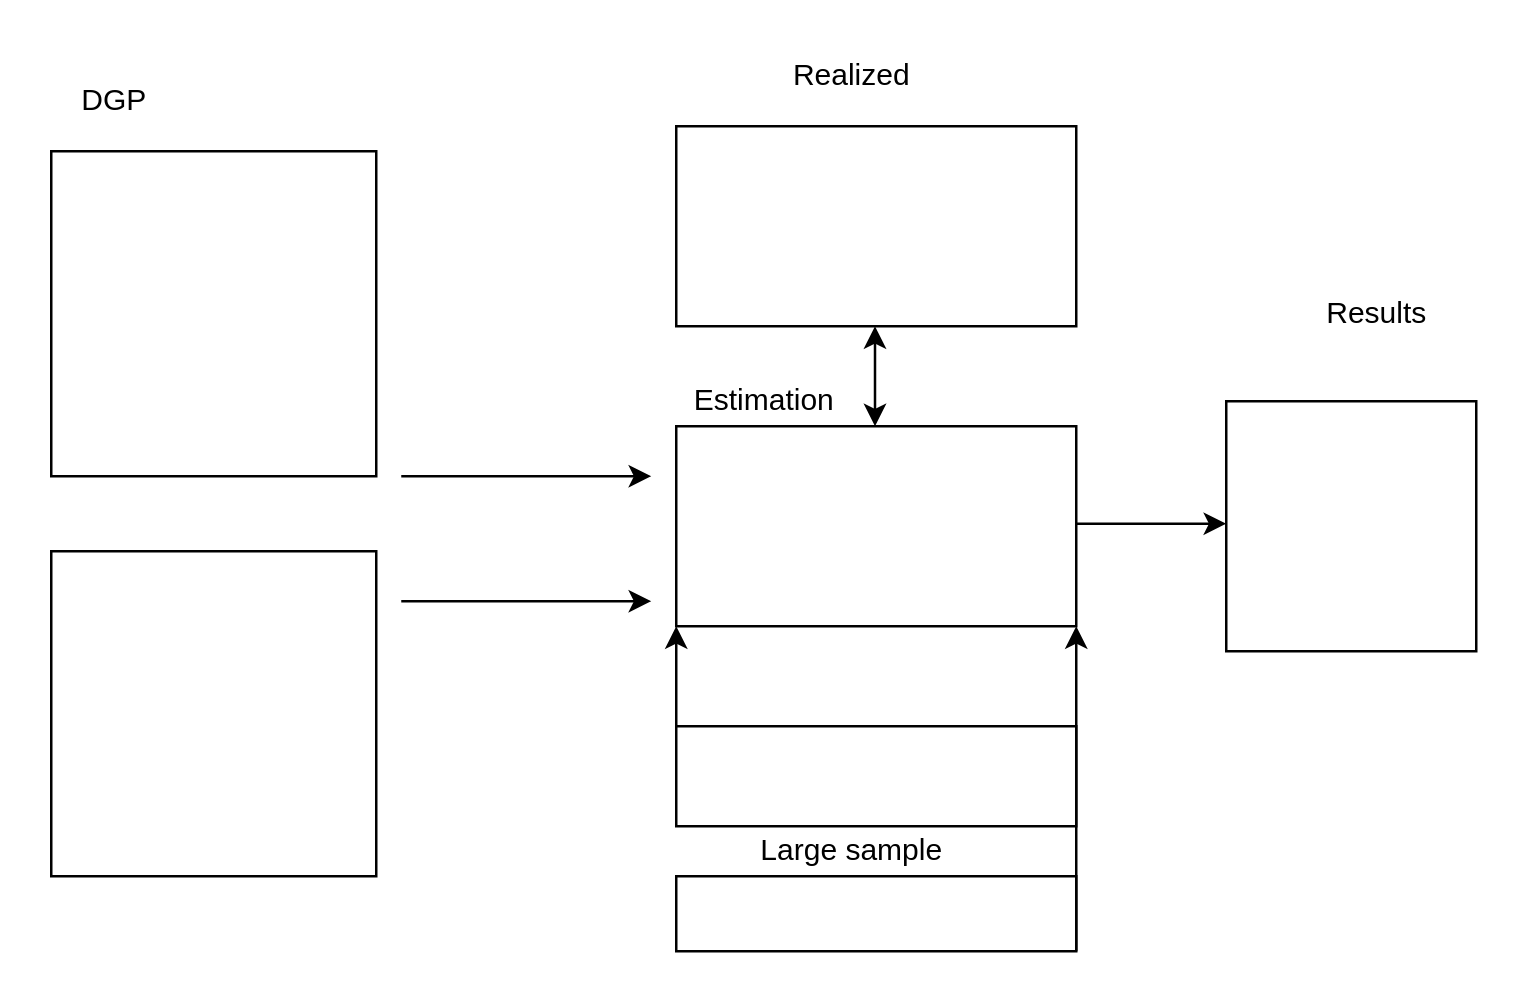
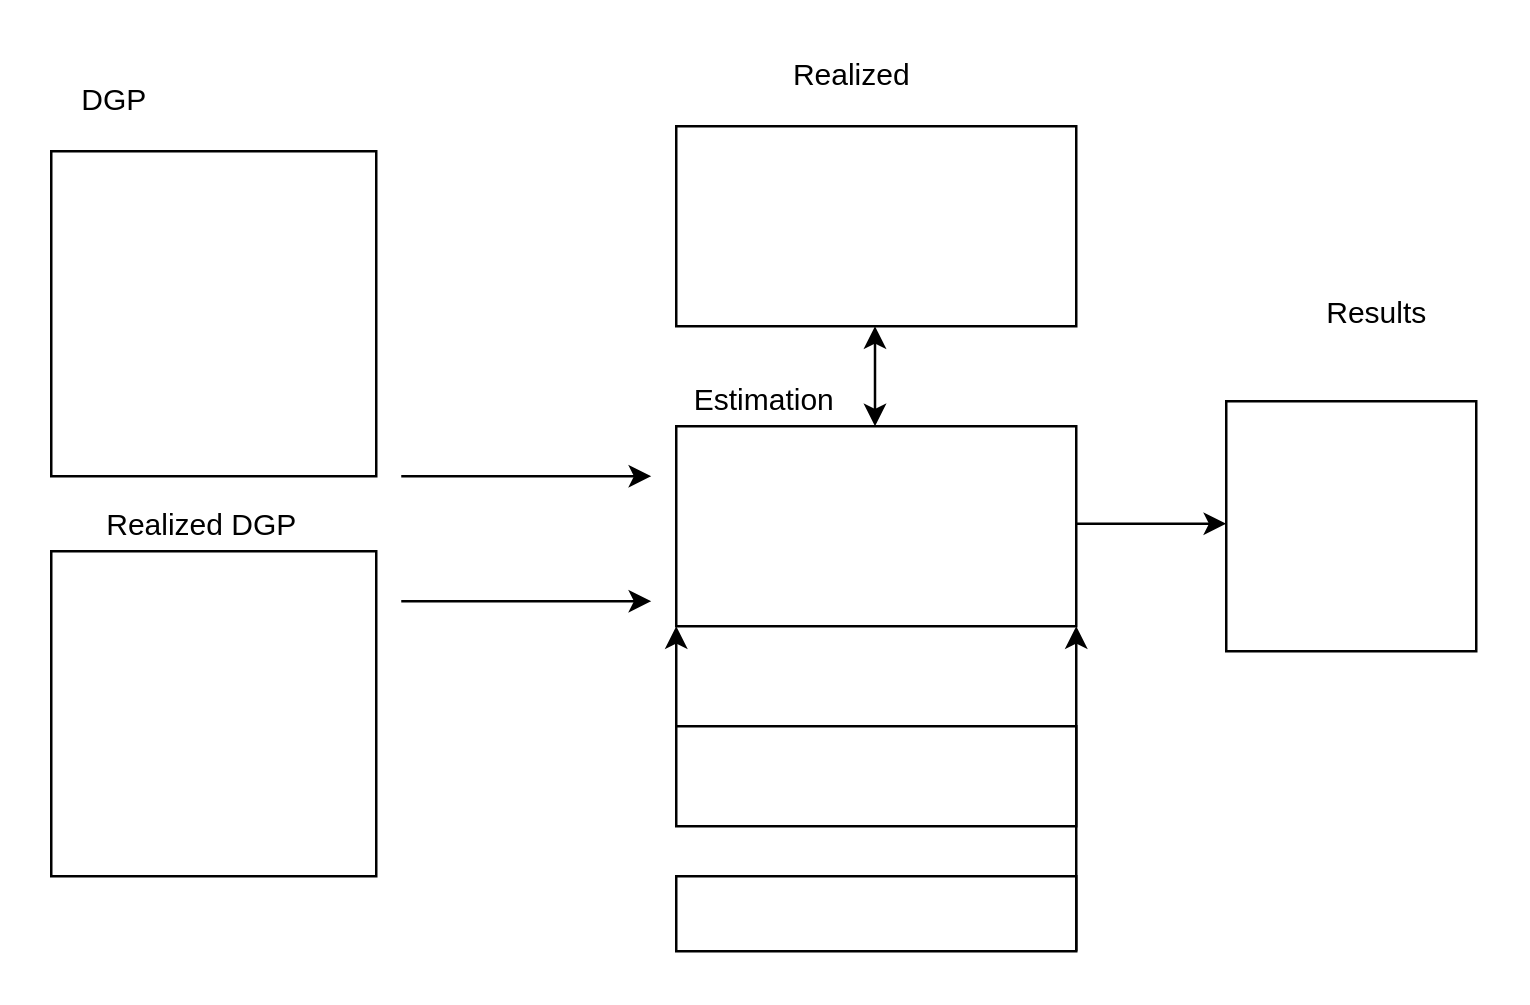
  <mxCell id="0" />
  <mxCell id="1" parent="0" />
  <mxCell id="2" value="" style="whiteSpace=wrap;html=1;aspect=fixed;" parent="1" vertex="1"><mxGeometry x="20" y="60" width="130" height="130" as="geometry" /></mxCell>
  <mxCell id="3" value="" style="rounded=0;whiteSpace=wrap;html=1;" parent="1" vertex="1"><mxGeometry x="270" y="170" width="160" height="80" as="geometry" /></mxCell>
  <mxCell id="4" value="" style="whiteSpace=wrap;html=1;aspect=fixed;" parent="1" vertex="1"><mxGeometry x="490" y="160" width="100" height="100" as="geometry" /></mxCell>
  <mxCell id="5" value="" style="rounded=0;whiteSpace=wrap;html=1;" parent="1" vertex="1"><mxGeometry x="270" y="290" width="160" height="40" as="geometry" /></mxCell>
  <mxCell id="6" value="" style="rounded=0;whiteSpace=wrap;html=1;" parent="1" vertex="1"><mxGeometry x="270" y="350" width="160" height="30" as="geometry" /></mxCell>
  <mxCell id="7" value="" style="rounded=0;whiteSpace=wrap;html=1;" parent="1" vertex="1"><mxGeometry x="270" y="50" width="160" height="80" as="geometry" /></mxCell>
  <mxCell id="8" value="" style="whiteSpace=wrap;html=1;aspect=fixed;" parent="1" vertex="1"><mxGeometry x="20" y="220" width="130" height="130" as="geometry" /></mxCell>
  <mxCell id="9" value="" style="endArrow=classic;html=1;" parent="1" edge="1"><mxGeometry width="50" height="50" relative="1" as="geometry"><mxPoint x="430" y="209" as="sourcePoint" /><mxPoint x="490" y="209" as="targetPoint" /></mxGeometry></mxCell>
  <mxCell id="10" value="" style="endArrow=classic;html=1;" parent="1" edge="1"><mxGeometry width="50" height="50" relative="1" as="geometry"><mxPoint x="160" y="240" as="sourcePoint" /><mxPoint x="260" y="240" as="targetPoint" /></mxGeometry></mxCell>
  <mxCell id="11" value="" style="endArrow=classic;html=1;" parent="1" edge="1"><mxGeometry width="50" height="50" relative="1" as="geometry"><mxPoint x="160" y="190" as="sourcePoint" /><mxPoint x="260" y="190" as="targetPoint" /><Array as="points"><mxPoint x="160" y="190" /></Array></mxGeometry></mxCell>
  <mxCell id="12" value="DGP" style="text;html=1;align=center;verticalAlign=middle;resizable=0;points=[];autosize=1;strokeColor=none;" vertex="1" parent="1"><mxGeometry x="25" y="30" width="40" height="20" as="geometry" /></mxCell>
+ <mxCell id="13" value="Realized DGP" style="text;html=1;align=center;verticalAlign=middle;resizable=0;points=[];autosize=1;strokeColor=none;" vertex="1" parent="1"><mxGeometry x="35" y="200" width="90" height="20" as="geometry" /></mxCell>
  <mxCell id="14" value="Realized" style="text;html=1;align=center;verticalAlign=middle;resizable=0;points=[];autosize=1;strokeColor=none;" vertex="1" parent="1"><mxGeometry x="300" y="20" width="80" height="20" as="geometry" /></mxCell>
  <mxCell id="15" value="" style="endArrow=classic;startArrow=classic;html=1;" edge="1" parent="1"><mxGeometry width="50" height="50" relative="1" as="geometry"><mxPoint x="349.5" y="170" as="sourcePoint" /><mxPoint x="349.5" y="130" as="targetPoint" /></mxGeometry></mxCell>
  <mxCell id="16" value="" style="endArrow=classic;html=1;exitX=0;exitY=0;exitDx=0;exitDy=0;" edge="1" parent="1" source="5"><mxGeometry width="50" height="50" relative="1" as="geometry"><mxPoint x="270" y="280" as="sourcePoint" /><mxPoint x="270" y="250" as="targetPoint" /></mxGeometry></mxCell>
  <mxCell id="17" value="" style="endArrow=classic;html=1;exitX=0;exitY=0;exitDx=0;exitDy=0;entryX=1;entryY=1;entryDx=0;entryDy=0;entryPerimeter=0;" edge="1" parent="1" target="3"><mxGeometry width="50" height="50" relative="1" as="geometry"><mxPoint x="430" y="380" as="sourcePoint" /><mxPoint x="430" y="290" as="targetPoint" /></mxGeometry></mxCell>
  <mxCell id="18" value="Estimation" style="text;html=1;align=center;verticalAlign=middle;resizable=0;points=[];autosize=1;strokeColor=none;" vertex="1" parent="1"><mxGeometry x="270" y="150" width="70" height="20" as="geometry" /></mxCell>
  <mxCell id="19" value="Results" style="text;html=1;align=center;verticalAlign=middle;resizable=0;points=[];autosize=1;strokeColor=none;" vertex="1" parent="1"><mxGeometry x="520" y="115" width="60" height="20" as="geometry" /></mxCell>
- <mxCell id="20" value="Large sample" style="text;html=1;align=center;verticalAlign=middle;resizable=0;points=[];autosize=1;strokeColor=none;" vertex="1" parent="1"><mxGeometry x="295" y="330" width="90" height="20" as="geometry" /></mxCell>
